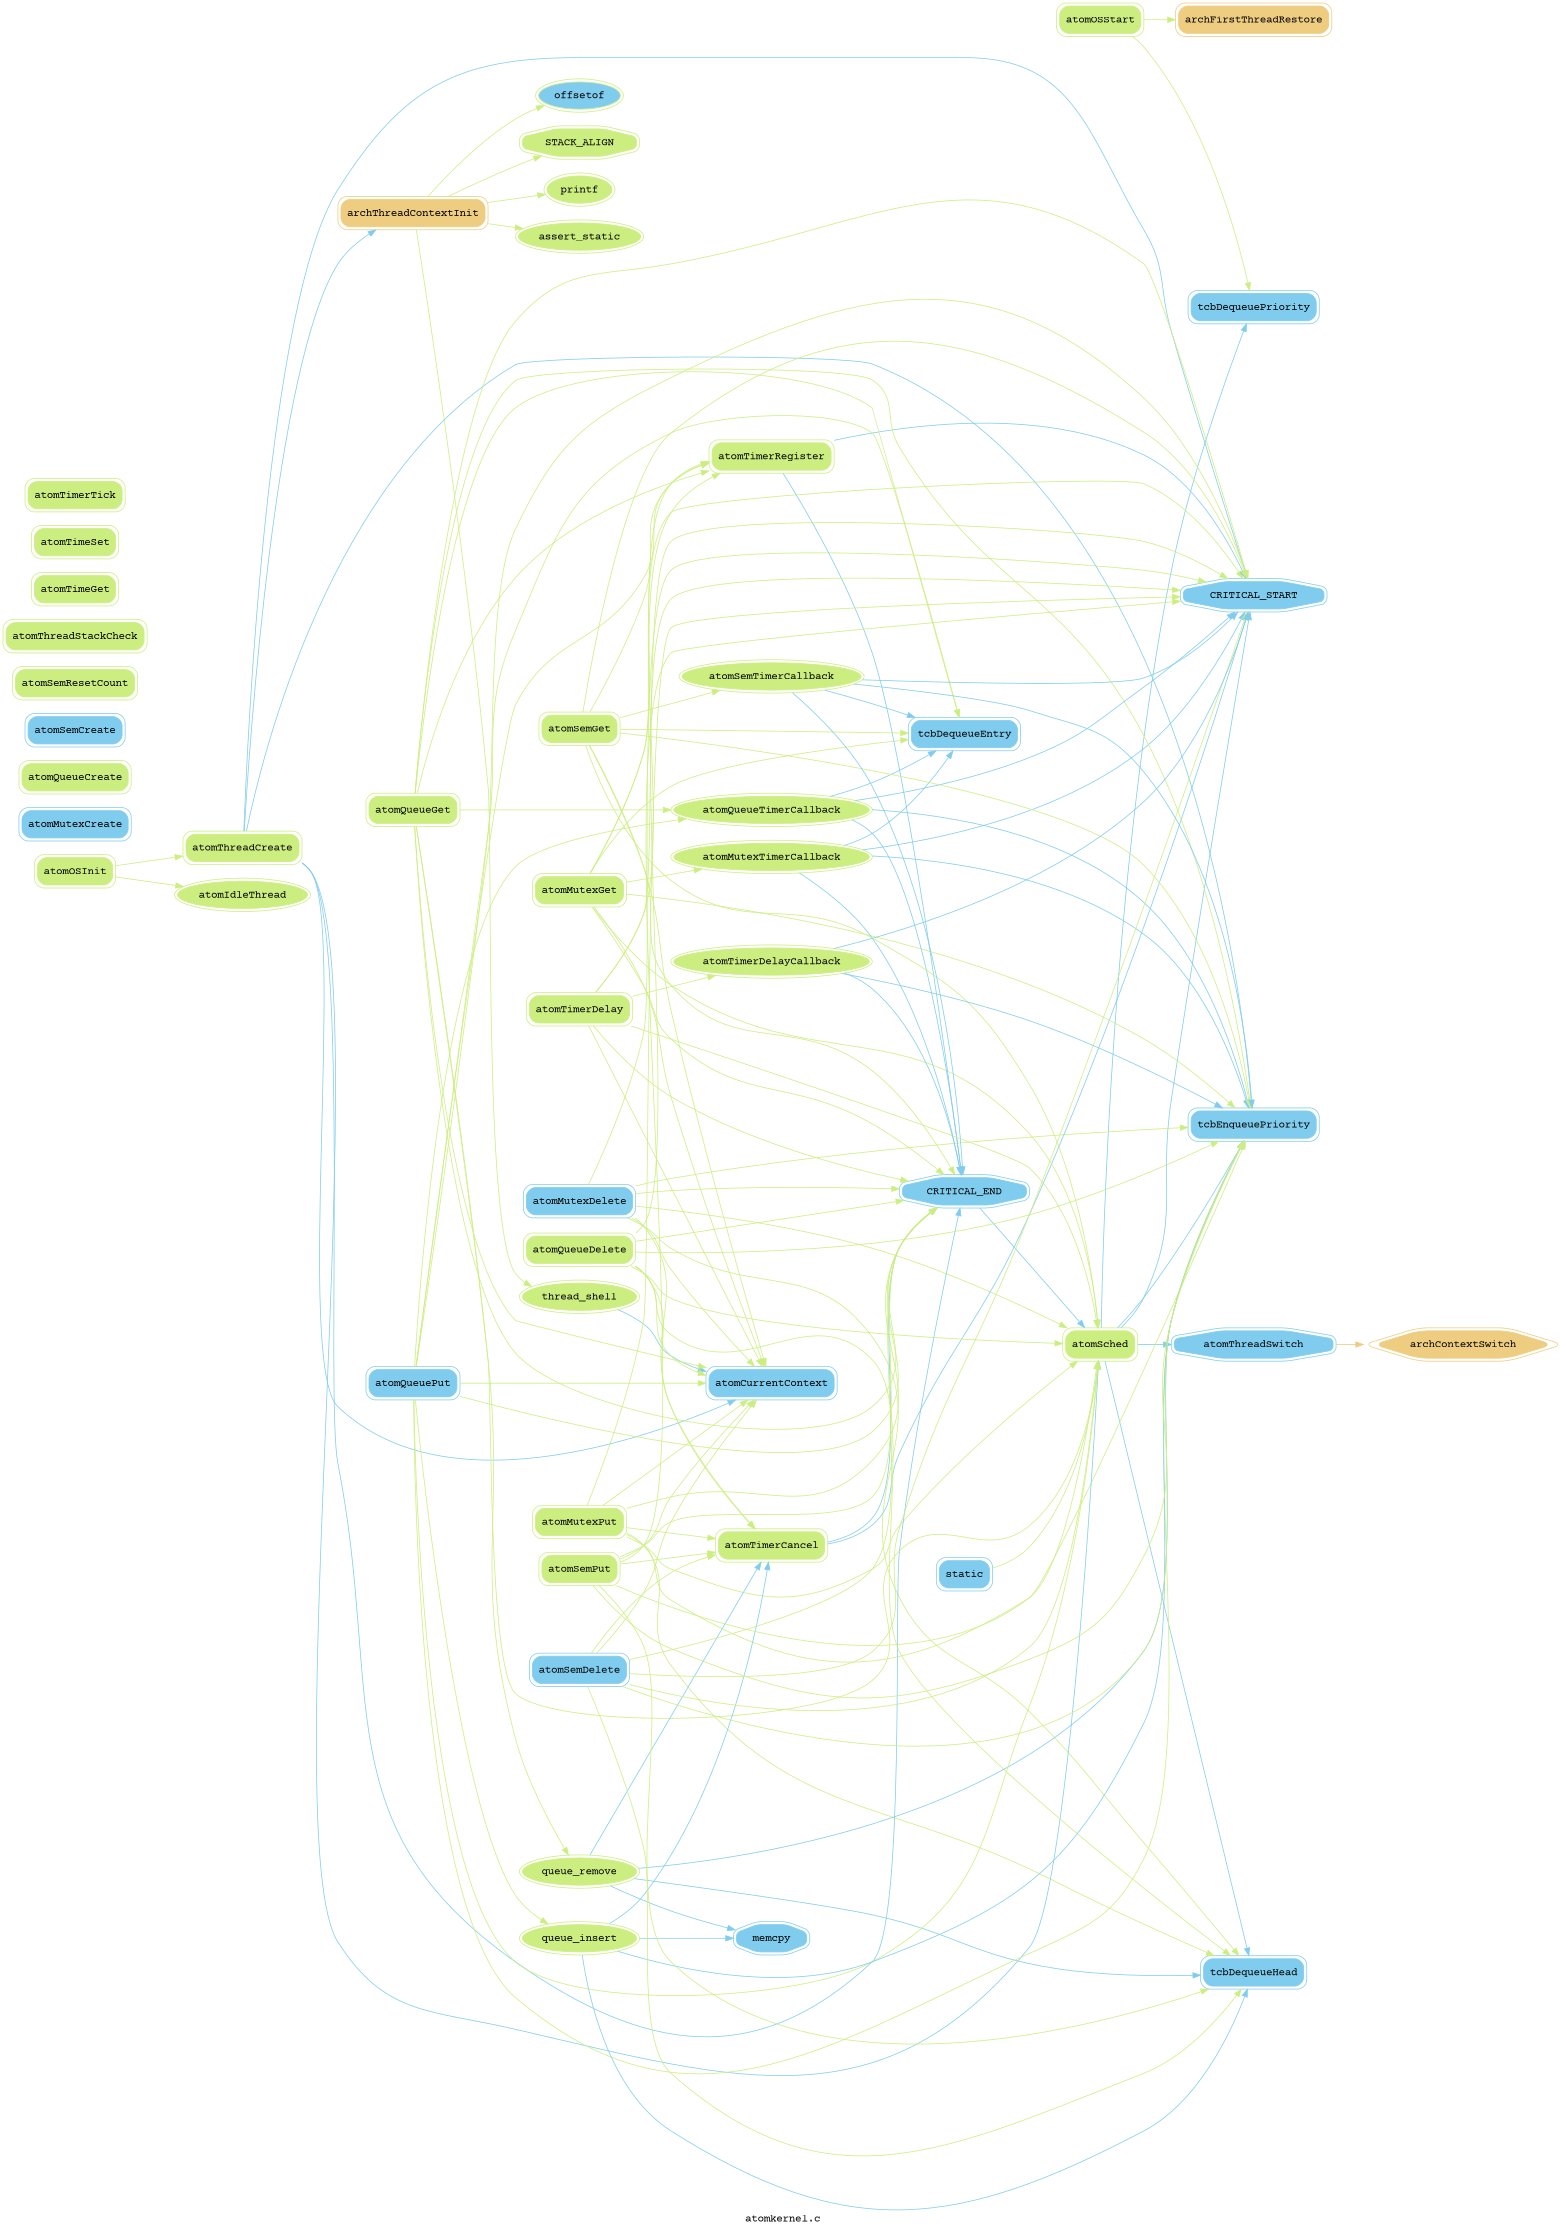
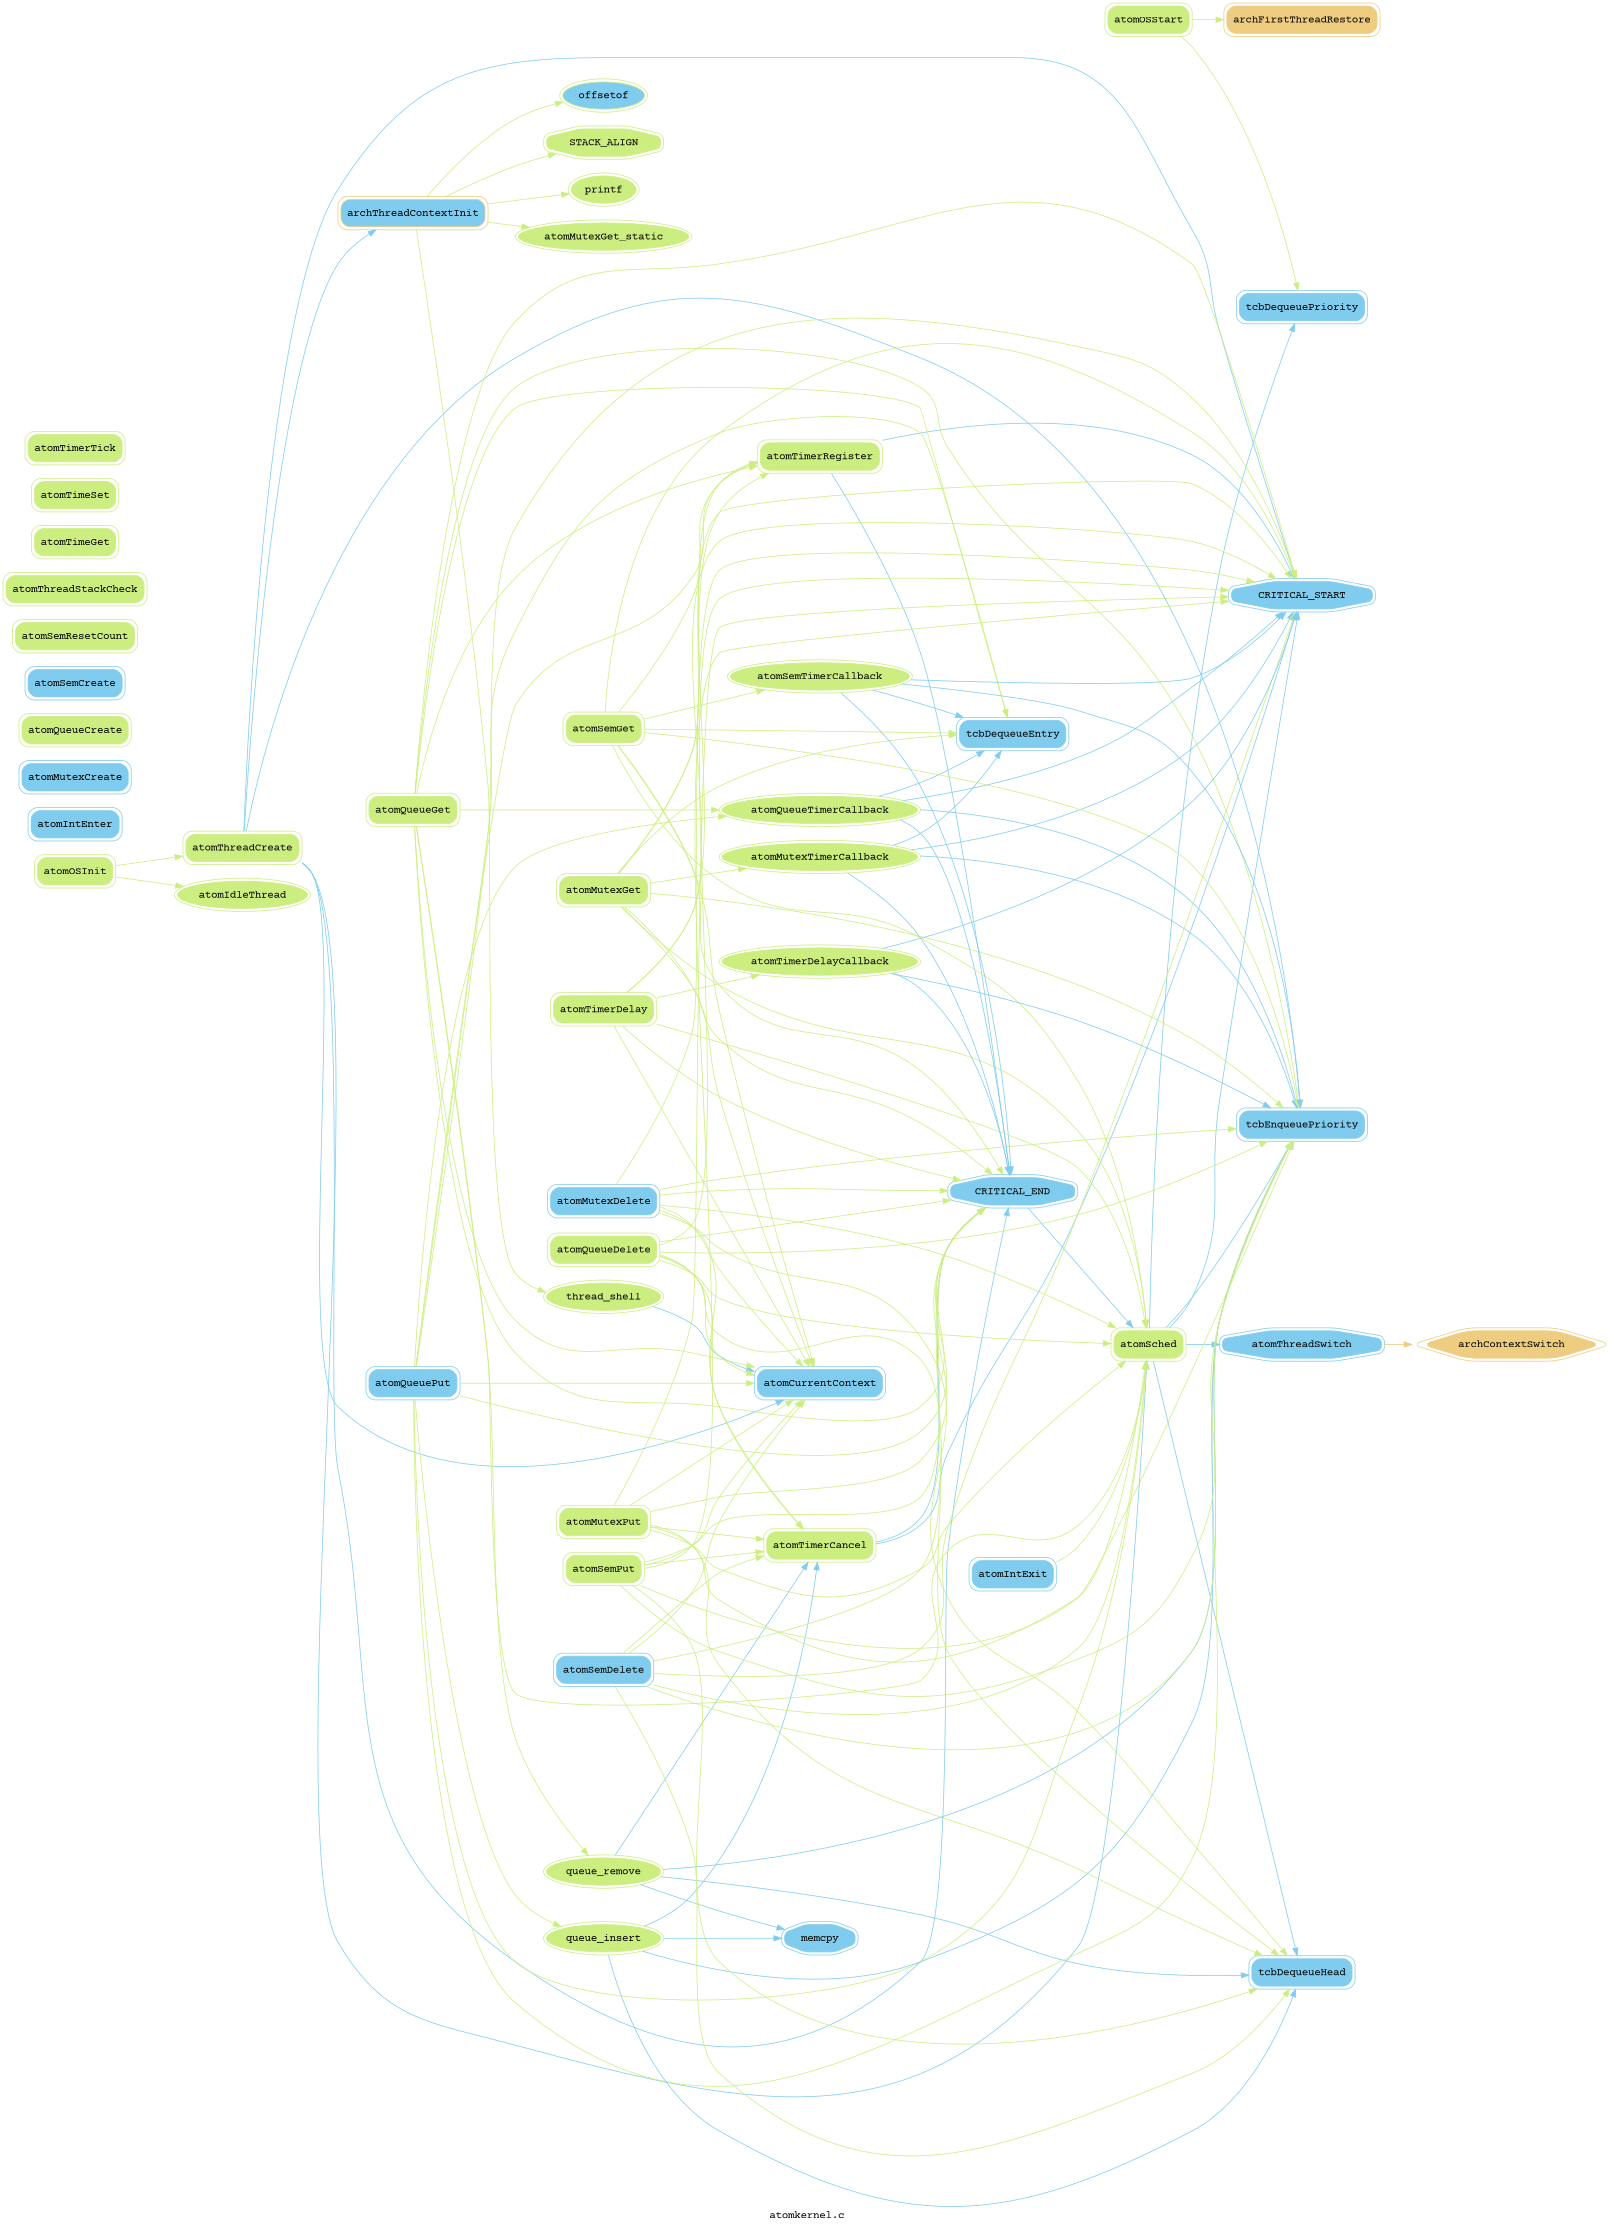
  digraph {
    fontname="Courier Prime"
    label="atomkernel.c"
    rankdir=LR
    node [color="#ccee80" fontname="Courier Prime" peripheries=2 shape=box style="filled,rounded"]
    edge [color="#ccee80" fontname="Courier Prime"]
    archFirstThreadRestore [color="#eecc80"]
-   archThreadContextInit [color="#eecc80"]
-   assert_static [shape=ellipse]
+   archThreadContextInit [color="#eecc80" fillcolor="#80ccee"]
+   assert_static [shape=ellipse label=atomMutexGet_static]
    offsetof [fillcolor="#80ccee" shape=ellipse]
    STACK_ALIGN [shape=octagon]
    printf [shape=ellipse]
    thread_shell [shape=ellipse]
    atomCurrentContext [color="#80ccee"]
-   atomIntExit [color="#80ccee" label=static]
+   atomIntEnter [color="#80ccee"]
+   atomIntExit [color="#80ccee"]
    atomSched
    CRITICAL_START [color="#80ccee" shape=octagon]
    tcbDequeueHead [color="#80ccee"]
    atomThreadSwitch [color="#80ccee" shape=octagon]
    tcbDequeuePriority [color="#80ccee"]
    tcbEnqueuePriority [color="#80ccee"]
    archContextSwitch [color="#eecc80" shape=hexagon]
    CRITICAL_END [color="#80ccee" shape=octagon]
    atomMutexCreate [color="#80ccee"]
    atomMutexDelete [color="#80ccee"]
    atomTimerCancel
    atomMutexGet
    atomMutexTimerCallback [shape=ellipse]
    tcbDequeueEntry [color="#80ccee"]
    atomTimerRegister
    atomMutexPut
    atomOSInit
    atomThreadCreate
    atomIdleThread [shape=ellipse]
    atomOSStart
    atomQueueCreate
    atomQueueDelete
    atomQueueGet
    atomQueueTimerCallback [shape=ellipse]
    queue_remove [shape=ellipse]
    memcpy [color="#80ccee" shape=octagon]
    atomQueuePut [color="#80ccee"]
    queue_insert [shape=ellipse]
    atomSemCreate [color="#80ccee"]
    atomSemDelete [color="#80ccee"]
    atomSemGet
    atomSemTimerCallback [shape=ellipse]
    atomSemPut
    atomSemResetCount
    atomThreadStackCheck
    atomTimeGet
    atomTimeSet
    atomTimerDelay
    atomTimerDelayCallback [shape=ellipse]
    atomTimerTick
    archThreadContextInit -> assert_static
    archThreadContextInit -> offsetof
    archThreadContextInit -> STACK_ALIGN
    archThreadContextInit -> printf
    archThreadContextInit -> thread_shell
    thread_shell -> atomCurrentContext [color="#80ccee"]
    atomIntExit -> atomSched
    atomSched -> CRITICAL_START [color="#80ccee"]
    atomSched -> tcbDequeueHead [color="#80ccee"]
    atomSched -> atomThreadSwitch [color="#80ccee"]
    atomSched -> tcbDequeuePriority [color="#80ccee"]
    atomSched -> tcbEnqueuePriority [color="#80ccee"]
    atomThreadSwitch -> archContextSwitch [color="#eecc80"]
    CRITICAL_END -> atomSched [color="#80ccee"]
    atomMutexDelete -> atomCurrentContext
    atomMutexDelete -> atomSched
    atomMutexDelete -> CRITICAL_START
    atomMutexDelete -> tcbDequeueHead
    atomMutexDelete -> tcbEnqueuePriority
    atomMutexDelete -> CRITICAL_END
    atomMutexDelete -> atomTimerCancel
    atomTimerCancel -> CRITICAL_START [color="#80ccee"]
    atomTimerCancel -> CRITICAL_END [color="#80ccee"]
    atomMutexGet -> atomCurrentContext
    atomMutexGet -> atomSched
    atomMutexGet -> CRITICAL_START
    atomMutexGet -> tcbEnqueuePriority
    atomMutexGet -> CRITICAL_END
    atomMutexGet -> atomMutexTimerCallback
    atomMutexGet -> tcbDequeueEntry
    atomMutexGet -> atomTimerRegister
    atomMutexTimerCallback -> CRITICAL_START [color="#80ccee"]
    atomMutexTimerCallback -> tcbEnqueuePriority [color="#80ccee"]
    atomMutexTimerCallback -> CRITICAL_END [color="#80ccee"]
    atomMutexTimerCallback -> tcbDequeueEntry [color="#80ccee"]
    atomTimerRegister -> CRITICAL_START [color="#80ccee"]
    atomTimerRegister -> CRITICAL_END [color="#80ccee"]
    atomMutexPut -> atomCurrentContext
    atomMutexPut -> atomSched
    atomMutexPut -> CRITICAL_START
    atomMutexPut -> tcbDequeueHead
    atomMutexPut -> tcbEnqueuePriority
    atomMutexPut -> CRITICAL_END
    atomMutexPut -> atomTimerCancel
    atomOSInit -> atomThreadCreate
    atomOSInit -> atomIdleThread
    atomThreadCreate -> archThreadContextInit [color="#80ccee"]
    atomThreadCreate -> atomCurrentContext [color="#80ccee"]
    atomThreadCreate -> atomSched [color="#80ccee"]
    atomThreadCreate -> CRITICAL_START [color="#80ccee"]
    atomThreadCreate -> tcbEnqueuePriority [color="#80ccee"]
    atomThreadCreate -> CRITICAL_END [color="#80ccee"]
    atomOSStart -> archFirstThreadRestore
    atomOSStart -> tcbDequeuePriority
    atomQueueDelete -> atomCurrentContext
    atomQueueDelete -> atomSched
    atomQueueDelete -> CRITICAL_START
    atomQueueDelete -> tcbDequeueHead
    atomQueueDelete -> tcbEnqueuePriority
    atomQueueDelete -> CRITICAL_END
    atomQueueDelete -> atomTimerCancel
    atomQueueGet -> atomCurrentContext
    atomQueueGet -> atomSched
    atomQueueGet -> CRITICAL_START
    atomQueueGet -> tcbEnqueuePriority
    atomQueueGet -> CRITICAL_END
    atomQueueGet -> tcbDequeueEntry
    atomQueueGet -> atomTimerRegister
    atomQueueGet -> atomQueueTimerCallback
    atomQueueGet -> queue_remove
    atomQueueTimerCallback -> CRITICAL_START [color="#80ccee"]
    atomQueueTimerCallback -> tcbEnqueuePriority [color="#80ccee"]
    atomQueueTimerCallback -> CRITICAL_END [color="#80ccee"]
    atomQueueTimerCallback -> tcbDequeueEntry [color="#80ccee"]
    queue_remove -> tcbDequeueHead [color="#80ccee"]
    queue_remove -> tcbEnqueuePriority [color="#80ccee"]
    queue_remove -> atomTimerCancel [color="#80ccee"]
    queue_remove -> memcpy [color="#80ccee"]
    atomQueuePut -> atomCurrentContext
    atomQueuePut -> atomSched
    atomQueuePut -> CRITICAL_START
    atomQueuePut -> tcbEnqueuePriority
    atomQueuePut -> CRITICAL_END
    atomQueuePut -> tcbDequeueEntry
    atomQueuePut -> atomTimerRegister
    atomQueuePut -> atomQueueTimerCallback
    atomQueuePut -> queue_insert
    queue_insert -> tcbDequeueHead [color="#80ccee"]
    queue_insert -> tcbEnqueuePriority [color="#80ccee"]
    queue_insert -> atomTimerCancel [color="#80ccee"]
    queue_insert -> memcpy [color="#80ccee"]
    atomSemDelete -> atomCurrentContext
    atomSemDelete -> atomSched
    atomSemDelete -> CRITICAL_START
    atomSemDelete -> tcbDequeueHead
    atomSemDelete -> tcbEnqueuePriority
    atomSemDelete -> CRITICAL_END
    atomSemDelete -> atomTimerCancel
    atomSemGet -> atomCurrentContext
    atomSemGet -> atomSched
    atomSemGet -> CRITICAL_START
    atomSemGet -> tcbEnqueuePriority
    atomSemGet -> CRITICAL_END
    atomSemGet -> tcbDequeueEntry
    atomSemGet -> atomTimerRegister
    atomSemGet -> atomSemTimerCallback
    atomSemTimerCallback -> CRITICAL_START [color="#80ccee"]
    atomSemTimerCallback -> tcbEnqueuePriority [color="#80ccee"]
    atomSemTimerCallback -> CRITICAL_END [color="#80ccee"]
    atomSemTimerCallback -> tcbDequeueEntry [color="#80ccee"]
    atomSemPut -> atomCurrentContext
    atomSemPut -> atomSched
    atomSemPut -> CRITICAL_START
    atomSemPut -> tcbDequeueHead
    atomSemPut -> tcbEnqueuePriority
    atomSemPut -> CRITICAL_END
    atomSemPut -> atomTimerCancel
    atomTimerDelay -> atomCurrentContext
    atomTimerDelay -> atomSched
    atomTimerDelay -> CRITICAL_START
    atomTimerDelay -> CRITICAL_END
    atomTimerDelay -> atomTimerRegister
    atomTimerDelay -> atomTimerDelayCallback
    atomTimerDelayCallback -> CRITICAL_START [color="#80ccee"]
    atomTimerDelayCallback -> tcbEnqueuePriority [color="#80ccee"]
    atomTimerDelayCallback -> CRITICAL_END [color="#80ccee"]
  }
